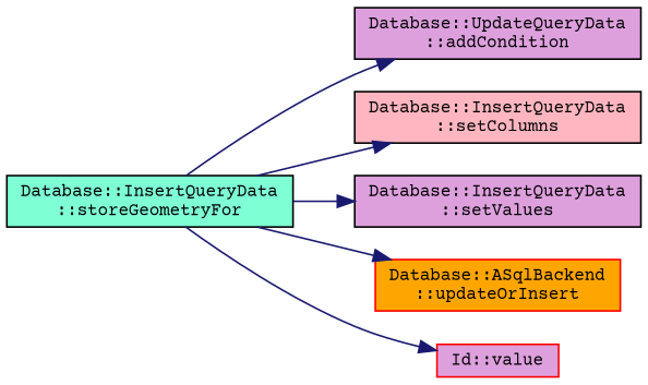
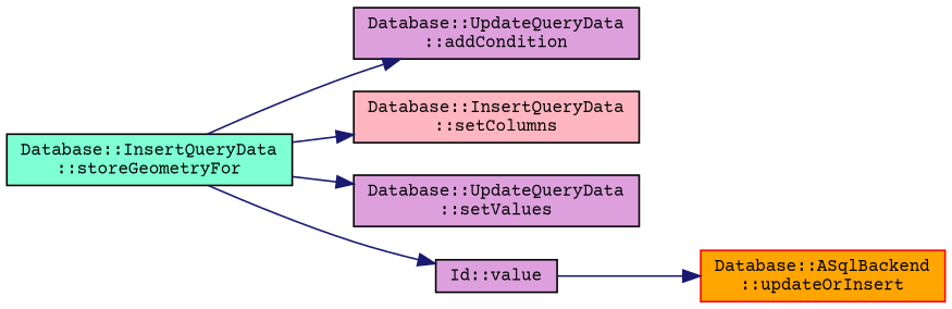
  digraph {
    fontname="Courier Prime"
    rankdir=LR
    node [color=black fillcolor=plum fontname="Courier Prime" fontsize=10 shape=record style=filled]
    edge [color=midnightblue fontname="Courier Prime" fontsize=10 labelfontname=Helvetica labelfontsize=10 style=solid]
    n1 [fillcolor=aquamarine fontcolor=black height=0.2 label="Database::InsertQueryData\l::storeGeometryFor" width=0.4]
    n2 [height=0.2 label="Database::UpdateQueryData\l::addCondition" width=0.4]
    n3 [fillcolor=lightpink height=0.2 label="Database::InsertQueryData\l::setColumns" width=0.4]
-   n4 [height=0.2 label="Database::InsertQueryData\l::setValues" width=0.4]
+   n4 [height=0.2 label="Database::UpdateQueryData\l::setValues" width=0.4]
    n5 [color=red fillcolor=orange height=0.2 label="Database::ASqlBackend\l::updateOrInsert" width=0.4]
-   n6 [color=red height=0.2 label="Id::value" width=0.4]
+   n6 [height=0.2 label="Id::value" width=0.4]
    n1 -> n2
    n1 -> n3
    n1 -> n4
-   n1 -> n5
+   n6 -> n5
    n1 -> n6
  }
